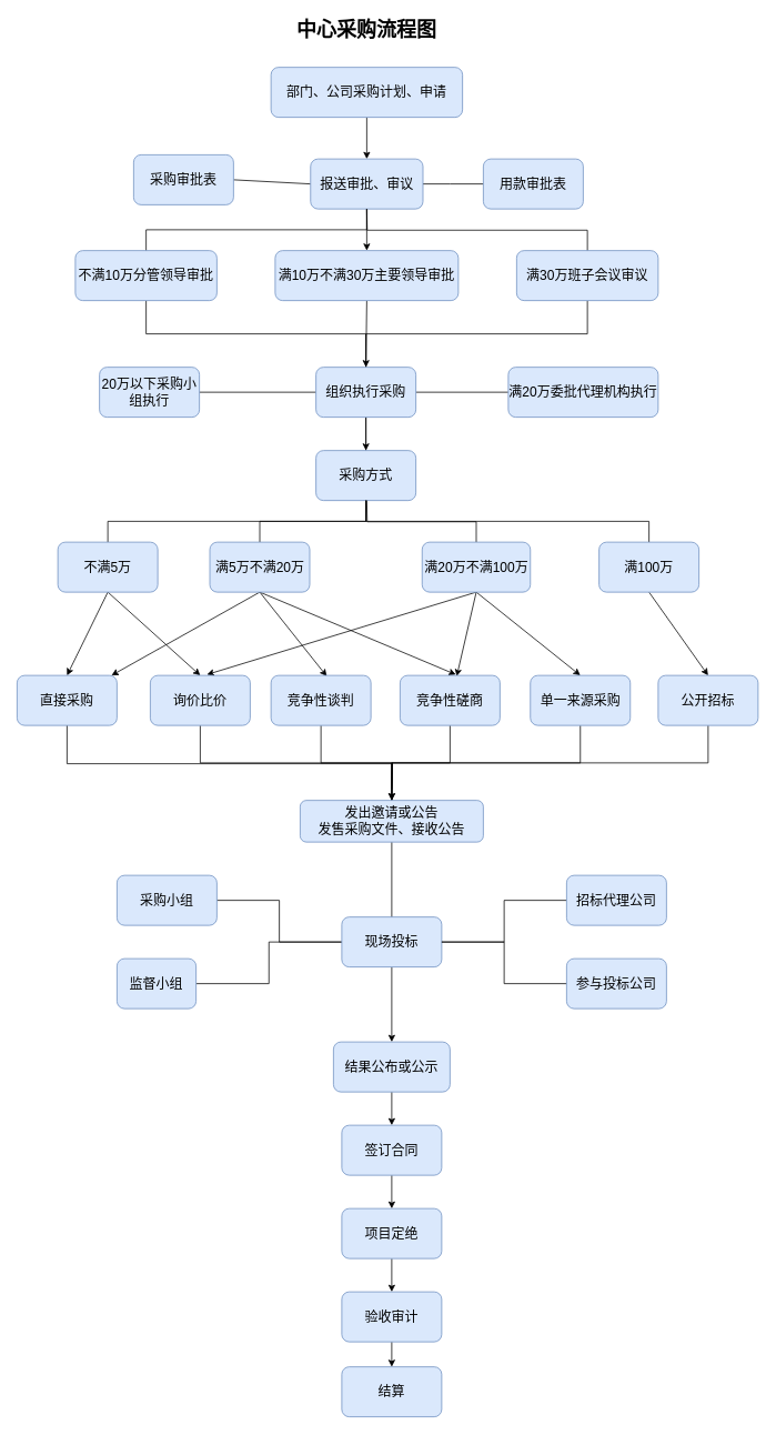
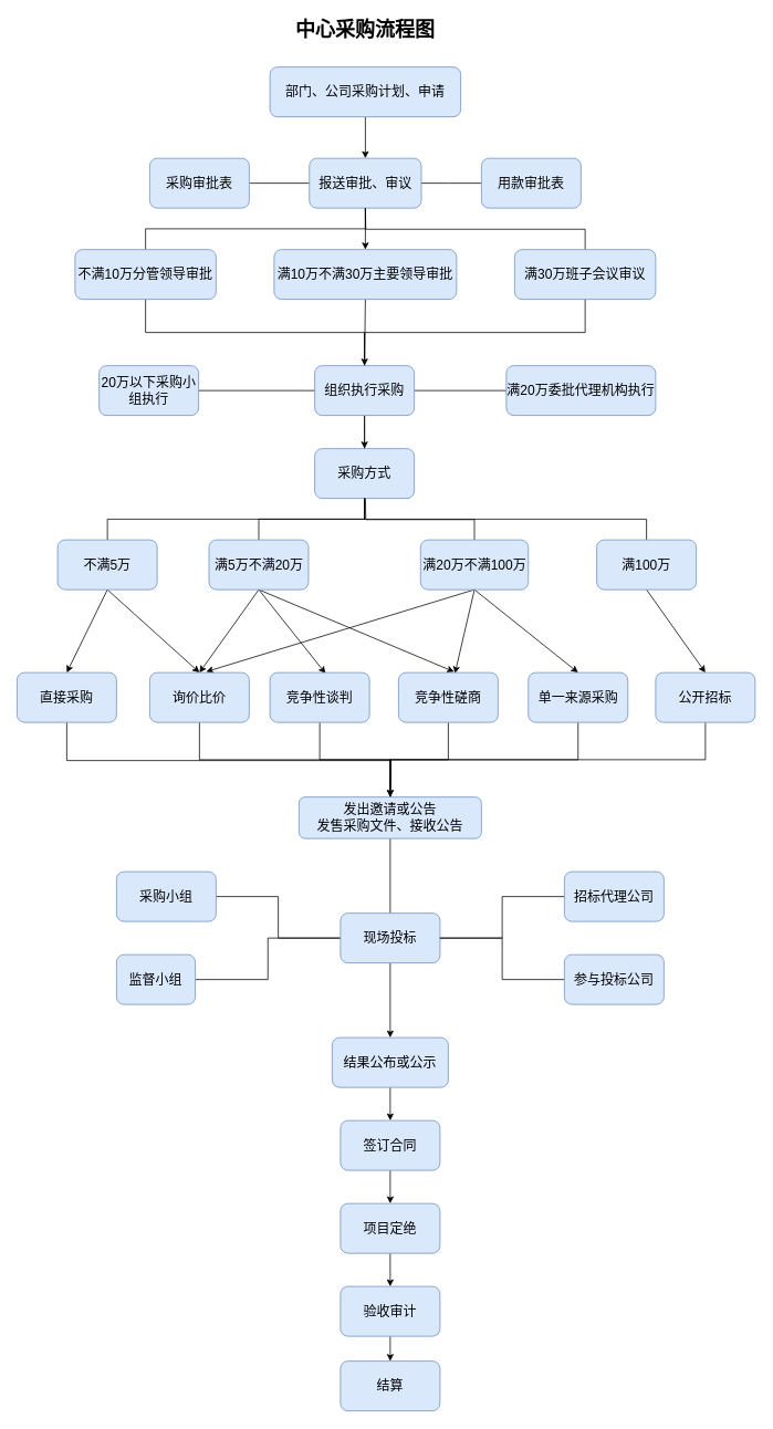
  <mxCell id="0" />
  <mxCell id="1" parent="0" />
  <mxCell id="2" style="edgeStyle=orthogonalEdgeStyle;rounded=0;orthogonalLoop=1;jettySize=auto;html=1;exitX=0.5;exitY=1;exitDx=0;exitDy=0;entryX=0.5;entryY=0;entryDx=0;entryDy=0;" edge="1" parent="1" source="3" target="7"><mxGeometry relative="1" as="geometry" /></mxCell>
  <mxCell id="3" value="&lt;font style=&quot;font-size: 16px&quot;&gt;部门、公司采购计划、申请&lt;/font&gt;" style="rounded=1;whiteSpace=wrap;html=1;fillColor=#dae8fc;strokeColor=#6c8ebf;" vertex="1" parent="1"><mxGeometry x="325" y="80" width="230" height="60" as="geometry" /></mxCell>
  <mxCell id="4" style="edgeStyle=none;rounded=0;orthogonalLoop=1;jettySize=auto;html=1;exitX=1;exitY=0.5;exitDx=0;exitDy=0;entryX=0;entryY=0.5;entryDx=0;entryDy=0;fontSize=18;endArrow=none;endFill=0;" edge="1" parent="1" source="7" target="12"><mxGeometry relative="1" as="geometry"><Array as="points"><mxPoint x="540" y="220" /></Array></mxGeometry></mxCell>
  <mxCell id="5" style="edgeStyle=none;rounded=0;orthogonalLoop=1;jettySize=auto;html=1;exitX=0;exitY=0.5;exitDx=0;exitDy=0;entryX=1;entryY=0.5;entryDx=0;entryDy=0;fontSize=18;endArrow=none;endFill=0;" edge="1" parent="1" source="7" target="11"><mxGeometry relative="1" as="geometry" /></mxCell>
  <mxCell id="6" style="edgeStyle=none;rounded=0;orthogonalLoop=1;jettySize=auto;html=1;exitX=0.5;exitY=1;exitDx=0;exitDy=0;entryX=0.5;entryY=0;entryDx=0;entryDy=0;fontSize=18;endArrow=classic;endFill=1;" edge="1" parent="1" source="7" target="9"><mxGeometry relative="1" as="geometry" /></mxCell>
  <mxCell id="7" value="&lt;font style=&quot;font-size: 16px&quot;&gt;报送审批、审议&lt;/font&gt;" style="rounded=1;whiteSpace=wrap;html=1;fillColor=#dae8fc;strokeColor=#6c8ebf;" vertex="1" parent="1"><mxGeometry x="372.5" y="190" width="135" height="60" as="geometry" /></mxCell>
  <mxCell id="8" style="edgeStyle=none;rounded=0;orthogonalLoop=1;jettySize=auto;html=1;exitX=0.5;exitY=1;exitDx=0;exitDy=0;fontSize=16;endArrow=classic;endFill=1;entryX=0.5;entryY=0;entryDx=0;entryDy=0;" edge="1" parent="1" source="9" target="23"><mxGeometry relative="1" as="geometry"><mxPoint x="520" y="420" as="targetPoint" /></mxGeometry></mxCell>
  <mxCell id="9" value="&lt;font style=&quot;font-size: 16px&quot;&gt;满10万不满30万主要领导审批&lt;/font&gt;" style="rounded=1;whiteSpace=wrap;html=1;fillColor=#dae8fc;strokeColor=#6c8ebf;" vertex="1" parent="1"><mxGeometry x="330" y="300" width="220" height="60" as="geometry" /></mxCell>
  <mxCell id="10" value="&lt;b&gt;&lt;font style=&quot;font-size: 24px&quot;&gt;中心采购流程图&lt;/font&gt;&lt;/b&gt;" style="text;html=1;strokeColor=none;fillColor=none;align=center;verticalAlign=middle;whiteSpace=wrap;rounded=0;" vertex="1" parent="1"><mxGeometry x="315" y="20" width="250" height="30" as="geometry" /></mxCell>
- <mxCell id="11" value="&lt;font style=&quot;font-size: 16px&quot;&gt;采购审批表&lt;/font&gt;" style="rounded=1;whiteSpace=wrap;html=1;fontSize=18;fillColor=#dae8fc;strokeColor=#6c8ebf;" vertex="1" parent="1"><mxGeometry x="160" y="185" width="120" height="60" as="geometry" /></mxCell>
+ <mxCell id="11" value="&lt;font style=&quot;font-size: 16px&quot;&gt;采购审批表&lt;/font&gt;" style="rounded=1;whiteSpace=wrap;html=1;fontSize=18;fillColor=#dae8fc;strokeColor=#6c8ebf;" vertex="1" parent="1"><mxGeometry x="180" y="190" width="120" height="60" as="geometry" /></mxCell>
  <mxCell id="12" value="&lt;font style=&quot;font-size: 16px&quot;&gt;用款审批表&lt;/font&gt;" style="rounded=1;whiteSpace=wrap;html=1;fontSize=18;fillColor=#dae8fc;strokeColor=#6c8ebf;" vertex="1" parent="1"><mxGeometry x="580" y="190" width="120" height="60" as="geometry" /></mxCell>
  <mxCell id="13" style="edgeStyle=orthogonalEdgeStyle;rounded=0;orthogonalLoop=1;jettySize=auto;html=1;exitX=0.5;exitY=0;exitDx=0;exitDy=0;fontSize=16;endArrow=none;endFill=0;entryX=0.5;entryY=1;entryDx=0;entryDy=0;" edge="1" parent="1" source="15" target="7"><mxGeometry relative="1" as="geometry"><mxPoint x="175" y="280" as="targetPoint" /></mxGeometry></mxCell>
  <mxCell id="14" style="edgeStyle=orthogonalEdgeStyle;rounded=0;orthogonalLoop=1;jettySize=auto;html=1;exitX=0.5;exitY=1;exitDx=0;exitDy=0;fontSize=16;endArrow=none;endFill=0;entryX=0.5;entryY=0;entryDx=0;entryDy=0;" edge="1" parent="1" source="15" target="23"><mxGeometry relative="1" as="geometry"><mxPoint x="400" y="420" as="targetPoint" /></mxGeometry></mxCell>
  <mxCell id="15" value="不满10万分管领导审批" style="rounded=1;whiteSpace=wrap;html=1;fontSize=16;fillColor=#dae8fc;strokeColor=#6c8ebf;" vertex="1" parent="1"><mxGeometry x="90" y="300" width="170" height="60" as="geometry" /></mxCell>
  <mxCell id="16" style="edgeStyle=orthogonalEdgeStyle;rounded=0;orthogonalLoop=1;jettySize=auto;html=1;exitX=0.5;exitY=0;exitDx=0;exitDy=0;fontSize=16;endArrow=none;endFill=0;" edge="1" parent="1" source="18"><mxGeometry relative="1" as="geometry"><mxPoint x="440" y="250" as="targetPoint" /></mxGeometry></mxCell>
  <mxCell id="17" style="edgeStyle=orthogonalEdgeStyle;rounded=0;orthogonalLoop=1;jettySize=auto;html=1;exitX=0.5;exitY=1;exitDx=0;exitDy=0;fontSize=16;endArrow=none;endFill=0;entryX=0.5;entryY=0;entryDx=0;entryDy=0;" edge="1" parent="1" source="18" target="23"><mxGeometry relative="1" as="geometry"><mxPoint x="705" y="400" as="targetPoint" /></mxGeometry></mxCell>
  <mxCell id="18" value="满30万班子会议审议" style="rounded=1;whiteSpace=wrap;html=1;fontSize=16;fillColor=#dae8fc;strokeColor=#6c8ebf;" vertex="1" parent="1"><mxGeometry x="620" y="300" width="170" height="60" as="geometry" /></mxCell>
  <mxCell id="19" style="edgeStyle=none;rounded=0;orthogonalLoop=1;jettySize=auto;html=1;exitX=0;exitY=0.5;exitDx=0;exitDy=0;entryX=1;entryY=0.5;entryDx=0;entryDy=0;fontSize=16;endArrow=none;endFill=0;" edge="1" parent="1" source="23" target="24"><mxGeometry relative="1" as="geometry" /></mxCell>
  <mxCell id="20" style="edgeStyle=none;rounded=0;orthogonalLoop=1;jettySize=auto;html=1;exitX=1;exitY=0.5;exitDx=0;exitDy=0;entryX=0;entryY=0.5;entryDx=0;entryDy=0;fontSize=16;endArrow=none;endFill=0;" edge="1" parent="1" source="23" target="25"><mxGeometry relative="1" as="geometry" /></mxCell>
  <mxCell id="21" style="edgeStyle=none;rounded=0;orthogonalLoop=1;jettySize=auto;html=1;exitX=0.5;exitY=1;exitDx=0;exitDy=0;fontSize=16;endArrow=none;endFill=0;" edge="1" parent="1" source="23" target="26"><mxGeometry relative="1" as="geometry"><mxPoint x="439" y="550" as="targetPoint" /></mxGeometry></mxCell>
  <mxCell id="22" value="" style="edgeStyle=orthogonalEdgeStyle;rounded=0;orthogonalLoop=1;jettySize=auto;html=1;fontSize=16;endArrow=classic;endFill=1;" edge="1" parent="1" source="23" target="26"><mxGeometry relative="1" as="geometry" /></mxCell>
  <mxCell id="23" value="组织执行采购" style="rounded=1;whiteSpace=wrap;html=1;fontSize=16;fillColor=#dae8fc;strokeColor=#6c8ebf;" vertex="1" parent="1"><mxGeometry x="379" y="440" width="120" height="60" as="geometry" /></mxCell>
  <mxCell id="24" value="20万以下采购小组执行" style="rounded=1;whiteSpace=wrap;html=1;fontSize=16;fillColor=#dae8fc;strokeColor=#6c8ebf;" vertex="1" parent="1"><mxGeometry x="119" y="440" width="120" height="60" as="geometry" /></mxCell>
  <mxCell id="25" value="满20万委批代理机构执行" style="rounded=1;whiteSpace=wrap;html=1;fontSize=16;fillColor=#dae8fc;strokeColor=#6c8ebf;" vertex="1" parent="1"><mxGeometry x="610" y="440" width="180" height="60" as="geometry" /></mxCell>
  <mxCell id="26" value="采购方式" style="rounded=1;whiteSpace=wrap;html=1;fontSize=16;fillColor=#dae8fc;strokeColor=#6c8ebf;" vertex="1" parent="1"><mxGeometry x="379" y="540" width="120" height="60" as="geometry" /></mxCell>
  <mxCell id="27" style="edgeStyle=orthogonalEdgeStyle;rounded=0;orthogonalLoop=1;jettySize=auto;html=1;exitX=0.5;exitY=0;exitDx=0;exitDy=0;fontSize=16;endArrow=none;endFill=0;entryX=0.5;entryY=1;entryDx=0;entryDy=0;" edge="1" parent="1" source="30" target="26"><mxGeometry relative="1" as="geometry"><mxPoint x="129" y="630" as="targetPoint" /></mxGeometry></mxCell>
  <mxCell id="28" style="edgeStyle=none;rounded=0;orthogonalLoop=1;jettySize=auto;html=1;exitX=0.5;exitY=1;exitDx=0;exitDy=0;entryX=0.5;entryY=0;entryDx=0;entryDy=0;fontSize=16;endArrow=classic;endFill=1;" edge="1" parent="1" source="30" target="46"><mxGeometry relative="1" as="geometry" /></mxCell>
  <mxCell id="29" style="edgeStyle=none;rounded=0;orthogonalLoop=1;jettySize=auto;html=1;exitX=0.5;exitY=1;exitDx=0;exitDy=0;entryX=0.5;entryY=0;entryDx=0;entryDy=0;fontSize=16;endArrow=classic;endFill=1;" edge="1" parent="1" source="30" target="48"><mxGeometry relative="1" as="geometry" /></mxCell>
  <mxCell id="30" value="不满5万" style="rounded=1;whiteSpace=wrap;html=1;fontSize=16;fillColor=#dae8fc;strokeColor=#6c8ebf;" vertex="1" parent="1"><mxGeometry x="69" y="650" width="120" height="60" as="geometry" /></mxCell>
  <mxCell id="31" style="edgeStyle=orthogonalEdgeStyle;rounded=0;orthogonalLoop=1;jettySize=auto;html=1;exitX=0.5;exitY=0;exitDx=0;exitDy=0;fontSize=16;endArrow=none;endFill=0;entryX=0.5;entryY=1;entryDx=0;entryDy=0;" edge="1" parent="1" source="35" target="26"><mxGeometry relative="1" as="geometry"><mxPoint x="312" y="630" as="targetPoint" /></mxGeometry></mxCell>
- <mxCell id="32" style="edgeStyle=none;rounded=0;orthogonalLoop=1;jettySize=auto;html=1;exitX=0.5;exitY=1;exitDx=0;exitDy=0;fontSize=16;endArrow=classic;endFill=1;" edge="1" parent="1" source="35" target="46"><mxGeometry relative="1" as="geometry" /></mxCell>
+ <mxCell id="32" style="edgeStyle=none;rounded=0;orthogonalLoop=1;jettySize=auto;html=1;exitX=0.5;exitY=1;exitDx=0;exitDy=0;entryX=0.5;entryY=0;entryDx=0;entryDy=0;fontSize=16;endArrow=classic;endFill=1;" edge="1" parent="1" source="35" target="48"><mxGeometry relative="1" as="geometry" /></mxCell>
  <mxCell id="33" style="edgeStyle=none;rounded=0;orthogonalLoop=1;jettySize=auto;html=1;exitX=0.5;exitY=1;exitDx=0;exitDy=0;entryX=0.558;entryY=0.017;entryDx=0;entryDy=0;entryPerimeter=0;fontSize=16;endArrow=classic;endFill=1;" edge="1" parent="1" source="35" target="50"><mxGeometry relative="1" as="geometry" /></mxCell>
  <mxCell id="34" style="edgeStyle=none;rounded=0;orthogonalLoop=1;jettySize=auto;html=1;exitX=0.5;exitY=1;exitDx=0;exitDy=0;entryX=0.558;entryY=-0.017;entryDx=0;entryDy=0;entryPerimeter=0;fontSize=16;endArrow=classic;endFill=1;" edge="1" parent="1" source="35" target="52"><mxGeometry relative="1" as="geometry" /></mxCell>
  <mxCell id="35" value="满5万不满20万" style="rounded=1;whiteSpace=wrap;html=1;fontSize=16;fillColor=#dae8fc;strokeColor=#6c8ebf;" vertex="1" parent="1"><mxGeometry x="251.5" y="650" width="120" height="60" as="geometry" /></mxCell>
  <mxCell id="36" style="edgeStyle=orthogonalEdgeStyle;rounded=0;orthogonalLoop=1;jettySize=auto;html=1;exitX=0.5;exitY=0;exitDx=0;exitDy=0;fontSize=16;endArrow=none;endFill=0;" edge="1" parent="1" source="40"><mxGeometry relative="1" as="geometry"><mxPoint x="440" y="600" as="targetPoint" /></mxGeometry></mxCell>
  <mxCell id="37" style="edgeStyle=none;rounded=0;orthogonalLoop=1;jettySize=auto;html=1;exitX=0.5;exitY=1;exitDx=0;exitDy=0;entryX=0.567;entryY=-0.017;entryDx=0;entryDy=0;fontSize=16;endArrow=classic;endFill=1;entryPerimeter=0;" edge="1" parent="1" source="40" target="48"><mxGeometry relative="1" as="geometry" /></mxCell>
  <mxCell id="38" style="edgeStyle=none;rounded=0;orthogonalLoop=1;jettySize=auto;html=1;exitX=0.5;exitY=1;exitDx=0;exitDy=0;entryX=0.567;entryY=0.017;entryDx=0;entryDy=0;fontSize=16;endArrow=classic;endFill=1;entryPerimeter=0;" edge="1" parent="1" source="40" target="52"><mxGeometry relative="1" as="geometry" /></mxCell>
  <mxCell id="39" style="edgeStyle=none;rounded=0;orthogonalLoop=1;jettySize=auto;html=1;exitX=0.5;exitY=1;exitDx=0;exitDy=0;entryX=0.5;entryY=0;entryDx=0;entryDy=0;fontSize=16;endArrow=classic;endFill=1;" edge="1" parent="1" source="40" target="54"><mxGeometry relative="1" as="geometry" /></mxCell>
  <mxCell id="40" value="满20万不满100万" style="rounded=1;whiteSpace=wrap;html=1;fontSize=16;fillColor=#dae8fc;strokeColor=#6c8ebf;" vertex="1" parent="1"><mxGeometry x="506.5" y="650" width="130" height="60" as="geometry" /></mxCell>
  <mxCell id="41" style="edgeStyle=orthogonalEdgeStyle;rounded=0;orthogonalLoop=1;jettySize=auto;html=1;exitX=0.5;exitY=0;exitDx=0;exitDy=0;fontSize=16;endArrow=none;endFill=0;entryX=0.5;entryY=1;entryDx=0;entryDy=0;" edge="1" parent="1" source="43" target="26"><mxGeometry relative="1" as="geometry"><mxPoint x="779" y="630" as="targetPoint" /></mxGeometry></mxCell>
  <mxCell id="42" style="edgeStyle=none;rounded=0;orthogonalLoop=1;jettySize=auto;html=1;exitX=0.5;exitY=1;exitDx=0;exitDy=0;entryX=0.5;entryY=0;entryDx=0;entryDy=0;fontSize=16;endArrow=classic;endFill=1;" edge="1" parent="1" source="43" target="56"><mxGeometry relative="1" as="geometry" /></mxCell>
  <mxCell id="43" value="满100万" style="rounded=1;whiteSpace=wrap;html=1;fontSize=16;fillColor=#dae8fc;strokeColor=#6c8ebf;" vertex="1" parent="1"><mxGeometry x="719" y="650" width="120" height="60" as="geometry" /></mxCell>
  <mxCell id="44" style="edgeStyle=none;rounded=0;orthogonalLoop=1;jettySize=auto;html=1;exitX=1;exitY=0.5;exitDx=0;exitDy=0;fontSize=16;endArrow=none;endFill=0;" edge="1" parent="1" source="43" target="43"><mxGeometry relative="1" as="geometry" /></mxCell>
  <mxCell id="45" style="edgeStyle=orthogonalEdgeStyle;rounded=0;orthogonalLoop=1;jettySize=auto;html=1;exitX=0.5;exitY=1;exitDx=0;exitDy=0;fontSize=16;endArrow=none;endFill=0;" edge="1" parent="1"><mxGeometry relative="1" as="geometry"><mxPoint x="470" y="946" as="targetPoint" /><mxPoint x="80" y="866" as="sourcePoint" /><Array as="points"><mxPoint x="80" y="916" /><mxPoint x="470" y="916" /></Array></mxGeometry></mxCell>
  <mxCell id="46" value="直接采购" style="rounded=1;whiteSpace=wrap;html=1;fontSize=16;fillColor=#dae8fc;strokeColor=#6c8ebf;" vertex="1" parent="1"><mxGeometry x="20" y="810" width="120" height="60" as="geometry" /></mxCell>
  <mxCell id="47" style="rounded=0;orthogonalLoop=1;jettySize=auto;html=1;exitX=0.5;exitY=1;exitDx=0;exitDy=0;fontSize=16;endArrow=classic;endFill=1;edgeStyle=orthogonalEdgeStyle;" edge="1" parent="1" source="48"><mxGeometry relative="1" as="geometry"><mxPoint x="470" y="960" as="targetPoint" /></mxGeometry></mxCell>
  <mxCell id="48" value="询价比价" style="rounded=1;whiteSpace=wrap;html=1;fontSize=16;fillColor=#dae8fc;strokeColor=#6c8ebf;" vertex="1" parent="1"><mxGeometry x="180" y="810" width="120" height="60" as="geometry" /></mxCell>
  <mxCell id="49" style="edgeStyle=orthogonalEdgeStyle;rounded=0;orthogonalLoop=1;jettySize=auto;html=1;exitX=0.5;exitY=1;exitDx=0;exitDy=0;fontSize=16;endArrow=classic;endFill=1;" edge="1" parent="1" source="50"><mxGeometry relative="1" as="geometry"><mxPoint x="470" y="960" as="targetPoint" /></mxGeometry></mxCell>
  <mxCell id="50" value="竞争性谈判" style="rounded=1;whiteSpace=wrap;html=1;fontSize=16;fillColor=#dae8fc;strokeColor=#6c8ebf;" vertex="1" parent="1"><mxGeometry x="325" y="810" width="120" height="60" as="geometry" /></mxCell>
  <mxCell id="51" style="edgeStyle=orthogonalEdgeStyle;rounded=0;orthogonalLoop=1;jettySize=auto;html=1;exitX=0.5;exitY=1;exitDx=0;exitDy=0;fontSize=16;endArrow=none;endFill=0;" edge="1" parent="1" source="52"><mxGeometry relative="1" as="geometry"><mxPoint x="470" y="960" as="targetPoint" /></mxGeometry></mxCell>
  <mxCell id="52" value="竞争性磋商" style="rounded=1;whiteSpace=wrap;html=1;fontSize=16;fillColor=#dae8fc;strokeColor=#6c8ebf;" vertex="1" parent="1"><mxGeometry x="480" y="810" width="120" height="60" as="geometry" /></mxCell>
  <mxCell id="53" style="edgeStyle=orthogonalEdgeStyle;rounded=0;orthogonalLoop=1;jettySize=auto;html=1;exitX=0.5;exitY=1;exitDx=0;exitDy=0;fontSize=16;endArrow=none;endFill=0;entryX=0.5;entryY=0;entryDx=0;entryDy=0;" edge="1" parent="1" source="54" target="58"><mxGeometry relative="1" as="geometry"><mxPoint x="697" y="900" as="targetPoint" /></mxGeometry></mxCell>
  <mxCell id="54" value="单一来源采购" style="rounded=1;whiteSpace=wrap;html=1;fontSize=16;fillColor=#dae8fc;strokeColor=#6c8ebf;" vertex="1" parent="1"><mxGeometry x="636.5" y="810" width="120" height="60" as="geometry" /></mxCell>
  <mxCell id="55" style="edgeStyle=orthogonalEdgeStyle;rounded=0;orthogonalLoop=1;jettySize=auto;html=1;exitX=0.5;exitY=1;exitDx=0;exitDy=0;fontSize=16;endArrow=none;endFill=0;strokeWidth=1;" edge="1" parent="1" source="56"><mxGeometry relative="1" as="geometry"><mxPoint x="470" y="960" as="targetPoint" /></mxGeometry></mxCell>
  <mxCell id="56" value="公开招标" style="rounded=1;whiteSpace=wrap;html=1;fontSize=16;fillColor=#dae8fc;strokeColor=#6c8ebf;" vertex="1" parent="1"><mxGeometry x="790" y="810" width="120" height="60" as="geometry" /></mxCell>
  <mxCell id="57" style="edgeStyle=none;rounded=0;orthogonalLoop=1;jettySize=auto;html=1;exitX=0.5;exitY=1;exitDx=0;exitDy=0;entryX=0.5;entryY=0;entryDx=0;entryDy=0;fontSize=16;endArrow=none;endFill=0;" edge="1" parent="1" source="58" target="64"><mxGeometry relative="1" as="geometry" /></mxCell>
  <mxCell id="58" value="发出邀请或公告&lt;br&gt;发售采购文件、接收公告" style="rounded=1;whiteSpace=wrap;html=1;fontSize=16;fillColor=#dae8fc;strokeColor=#6c8ebf;" vertex="1" parent="1"><mxGeometry x="360" y="960" width="220" height="50" as="geometry" /></mxCell>
  <mxCell id="59" style="edgeStyle=orthogonalEdgeStyle;rounded=0;orthogonalLoop=1;jettySize=auto;html=1;exitX=1;exitY=0.5;exitDx=0;exitDy=0;fontSize=16;endArrow=none;endFill=0;entryX=0;entryY=0.5;entryDx=0;entryDy=0;" edge="1" parent="1" source="60" target="64"><mxGeometry relative="1" as="geometry"><mxPoint x="300" y="1080" as="targetPoint" /></mxGeometry></mxCell>
  <mxCell id="60" value="采购小组" style="rounded=1;whiteSpace=wrap;html=1;fontSize=16;fillColor=#dae8fc;strokeColor=#6c8ebf;" vertex="1" parent="1"><mxGeometry x="140" y="1050" width="120" height="60" as="geometry" /></mxCell>
  <mxCell id="61" style="edgeStyle=orthogonalEdgeStyle;rounded=0;orthogonalLoop=1;jettySize=auto;html=1;exitX=1;exitY=0.5;exitDx=0;exitDy=0;fontSize=16;endArrow=none;endFill=0;entryX=0;entryY=0.5;entryDx=0;entryDy=0;" edge="1" parent="1" source="62" target="64"><mxGeometry relative="1" as="geometry"><mxPoint x="300" y="1180" as="targetPoint" /></mxGeometry></mxCell>
  <mxCell id="62" value="监督小组" style="rounded=1;whiteSpace=wrap;html=1;fontSize=16;fillColor=#dae8fc;strokeColor=#6c8ebf;" vertex="1" parent="1"><mxGeometry x="140" y="1150" width="95" height="60" as="geometry" /></mxCell>
  <mxCell id="63" style="edgeStyle=none;rounded=0;orthogonalLoop=1;jettySize=auto;html=1;exitX=0.5;exitY=1;exitDx=0;exitDy=0;fontSize=16;endArrow=classic;endFill=1;entryX=0.5;entryY=0;entryDx=0;entryDy=0;" edge="1" parent="1" source="64" target="70"><mxGeometry relative="1" as="geometry"><mxPoint x="470" y="1240" as="targetPoint" /></mxGeometry></mxCell>
  <mxCell id="64" value="现场投标" style="rounded=1;whiteSpace=wrap;html=1;fontSize=16;fillColor=#dae8fc;strokeColor=#6c8ebf;" vertex="1" parent="1"><mxGeometry x="410" y="1100" width="120" height="60" as="geometry" /></mxCell>
  <mxCell id="65" style="edgeStyle=orthogonalEdgeStyle;rounded=0;orthogonalLoop=1;jettySize=auto;html=1;exitX=0;exitY=0.5;exitDx=0;exitDy=0;fontSize=16;endArrow=none;endFill=0;entryX=1;entryY=0.5;entryDx=0;entryDy=0;" edge="1" parent="1" source="66" target="64"><mxGeometry relative="1" as="geometry"><mxPoint x="640" y="1080" as="targetPoint" /></mxGeometry></mxCell>
  <mxCell id="66" value="招标代理公司" style="rounded=1;whiteSpace=wrap;html=1;fontSize=16;fillColor=#dae8fc;strokeColor=#6c8ebf;" vertex="1" parent="1"><mxGeometry x="680" y="1050" width="120" height="60" as="geometry" /></mxCell>
  <mxCell id="67" style="edgeStyle=orthogonalEdgeStyle;rounded=0;orthogonalLoop=1;jettySize=auto;html=1;exitX=0;exitY=0.5;exitDx=0;exitDy=0;fontSize=16;endArrow=none;endFill=0;entryX=1;entryY=0.5;entryDx=0;entryDy=0;" edge="1" parent="1" source="68" target="64"><mxGeometry relative="1" as="geometry"><mxPoint x="640" y="1180" as="targetPoint" /></mxGeometry></mxCell>
  <mxCell id="68" value="参与投标公司" style="rounded=1;whiteSpace=wrap;html=1;fontSize=16;fillColor=#dae8fc;strokeColor=#6c8ebf;" vertex="1" parent="1"><mxGeometry x="680" y="1150" width="120" height="60" as="geometry" /></mxCell>
  <mxCell id="69" style="edgeStyle=none;rounded=0;orthogonalLoop=1;jettySize=auto;html=1;exitX=0.5;exitY=1;exitDx=0;exitDy=0;fontSize=16;endArrow=classic;endFill=1;" edge="1" parent="1" source="70"><mxGeometry relative="1" as="geometry"><mxPoint x="470" y="1350" as="targetPoint" /></mxGeometry></mxCell>
  <mxCell id="70" value="结果公布或公示" style="rounded=1;whiteSpace=wrap;html=1;fontSize=16;fillColor=#dae8fc;strokeColor=#6c8ebf;" vertex="1" parent="1"><mxGeometry x="400" y="1250" width="140" height="60" as="geometry" /></mxCell>
  <mxCell id="71" style="edgeStyle=none;rounded=0;orthogonalLoop=1;jettySize=auto;html=1;exitX=0.5;exitY=1;exitDx=0;exitDy=0;fontSize=16;endArrow=classic;endFill=1;" edge="1" parent="1" source="72"><mxGeometry relative="1" as="geometry"><mxPoint x="470" y="1450" as="targetPoint" /></mxGeometry></mxCell>
  <mxCell id="72" value="签订合同" style="rounded=1;whiteSpace=wrap;html=1;fontSize=16;fillColor=#dae8fc;strokeColor=#6c8ebf;" vertex="1" parent="1"><mxGeometry x="410" y="1350" width="120" height="60" as="geometry" /></mxCell>
  <mxCell id="73" style="edgeStyle=none;rounded=0;orthogonalLoop=1;jettySize=auto;html=1;exitX=0.5;exitY=1;exitDx=0;exitDy=0;fontSize=16;endArrow=classic;endFill=1;" edge="1" parent="1" source="74"><mxGeometry relative="1" as="geometry"><mxPoint x="470" y="1550" as="targetPoint" /></mxGeometry></mxCell>
  <mxCell id="74" value="项目定绝" style="rounded=1;whiteSpace=wrap;html=1;fontSize=16;fillColor=#dae8fc;strokeColor=#6c8ebf;" vertex="1" parent="1"><mxGeometry x="410" y="1450" width="120" height="60" as="geometry" /></mxCell>
  <mxCell id="75" style="edgeStyle=none;rounded=0;orthogonalLoop=1;jettySize=auto;html=1;exitX=0.5;exitY=1;exitDx=0;exitDy=0;fontSize=16;endArrow=classic;endFill=1;" edge="1" parent="1" source="76"><mxGeometry relative="1" as="geometry"><mxPoint x="470" y="1640" as="targetPoint" /></mxGeometry></mxCell>
  <mxCell id="76" value="验收审计" style="rounded=1;whiteSpace=wrap;html=1;fontSize=16;fillColor=#dae8fc;strokeColor=#6c8ebf;" vertex="1" parent="1"><mxGeometry x="410" y="1550" width="120" height="60" as="geometry" /></mxCell>
  <mxCell id="77" value="结算" style="rounded=1;whiteSpace=wrap;html=1;fontSize=16;fillColor=#dae8fc;strokeColor=#6c8ebf;" vertex="1" parent="1"><mxGeometry x="410" y="1640" width="120" height="60" as="geometry" /></mxCell>
